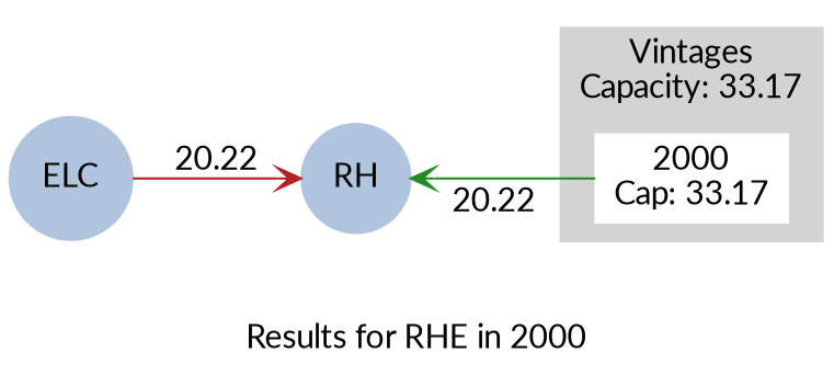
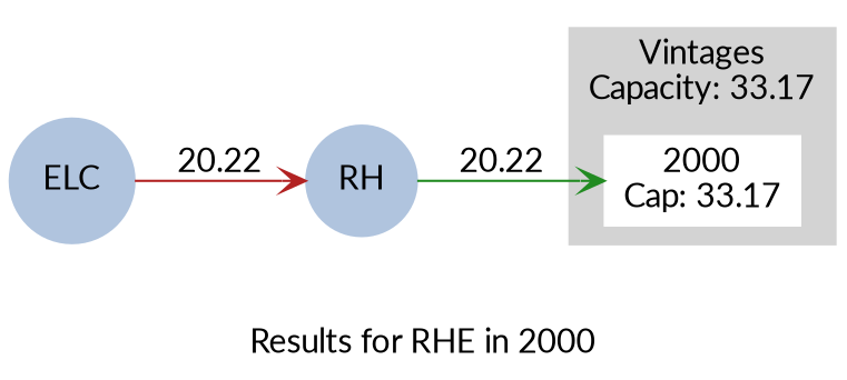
  strict digraph {
    compound=True
    concentrate=True
    fontname=Lato
    label="Results for RHE in 2000"
    rankdir=LR
    splines=False
    node [color=lightsteelblue fontcolor=black fontname=Lato shape=circle style=filled]
    edge [arrowhead=vee fontname=Lato]
    ELC
    RH
    n3 [color=white label="2000\nCap: 33.17" shape=box fontcolor=""]
    subgraph sub_1 {
      ELC
      RH
    }
    subgraph cluster_2 {
      color=lightgrey
      label="Vintages\nCapacity: 33.17"
      style=filled
      n3
    }
    subgraph sub_3 {
      ELC
      n3
    }
    subgraph sub_4 {
      RH
      n3
    }
    ELC -> RH [color=firebrick label=20.22]
-   n3 -> RH [color=forestgreen label=20.22]
+   RH -> n3 [color=forestgreen label=20.22]
  }
